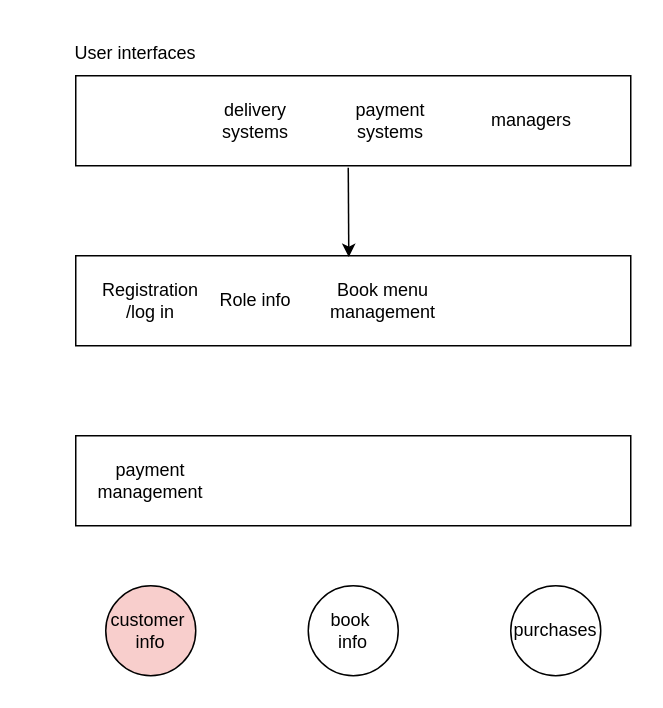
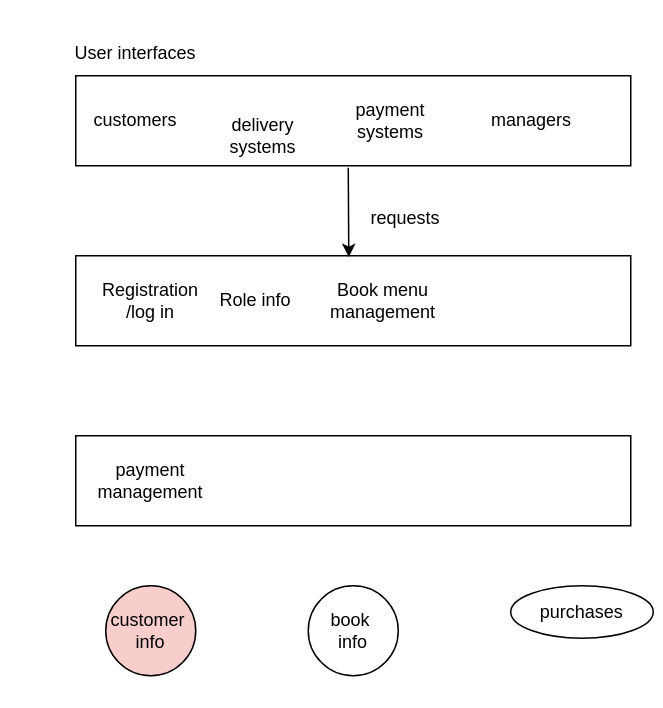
  <mxCell id="0" />
  <mxCell id="1" parent="0" />
  <mxCell id="2" value="" style="rounded=0;whiteSpace=wrap;html=1;" vertex="1" parent="1"><mxGeometry x="50" y="50" width="370" height="60" as="geometry" /></mxCell>
  <mxCell id="3" value="User interfaces" style="text;html=1;strokeColor=none;fillColor=none;align=center;verticalAlign=middle;whiteSpace=wrap;rounded=0;" vertex="1" parent="1"><mxGeometry x="30" y="20" width="120" height="30" as="geometry" /></mxCell>
  <mxCell id="4" value="" style="rounded=0;whiteSpace=wrap;html=1;" vertex="1" parent="1"><mxGeometry x="50" y="170" width="370" height="60" as="geometry" /></mxCell>
  <mxCell id="5" value="Registration&lt;br&gt;/log in" style="text;html=1;strokeColor=none;fillColor=none;align=center;verticalAlign=middle;whiteSpace=wrap;rounded=0;" vertex="1" parent="1"><mxGeometry x="20" y="192.5" width="160" height="15" as="geometry" /></mxCell>
  <mxCell id="6" value="Role info" style="text;html=1;strokeColor=none;fillColor=none;align=center;verticalAlign=middle;whiteSpace=wrap;rounded=0;" vertex="1" parent="1"><mxGeometry x="140" y="185" width="60" height="30" as="geometry" /></mxCell>
  <mxCell id="7" value="Book menu management" style="text;html=1;strokeColor=none;fillColor=none;align=center;verticalAlign=middle;whiteSpace=wrap;rounded=0;" vertex="1" parent="1"><mxGeometry x="220" y="185" width="70" height="30" as="geometry" /></mxCell>
  <mxCell id="8" value="" style="endArrow=classic;html=1;rounded=0;exitX=0.491;exitY=1.023;exitDx=0;exitDy=0;exitPerimeter=0;entryX=0.492;entryY=0.015;entryDx=0;entryDy=0;entryPerimeter=0;" edge="1" parent="1" source="2" target="4"><mxGeometry width="50" height="50" relative="1" as="geometry"><mxPoint x="210" y="260" as="sourcePoint" /><mxPoint x="226" y="170" as="targetPoint" /></mxGeometry></mxCell>
- <mxCell id="11" value="delivery systems" style="text;html=1;strokeColor=none;fillColor=none;align=center;verticalAlign=middle;whiteSpace=wrap;rounded=0;" vertex="1" parent="1"><mxGeometry x="140" y="65" width="60" height="30" as="geometry" /></mxCell>
+ <mxCell id="9" value="requests" style="text;html=1;strokeColor=none;fillColor=none;align=center;verticalAlign=middle;whiteSpace=wrap;rounded=0;" vertex="1" parent="1"><mxGeometry x="200" y="130" width="140" height="30" as="geometry" /></mxCell>
+ <mxCell id="10" value="customers" style="text;html=1;strokeColor=none;fillColor=none;align=center;verticalAlign=middle;whiteSpace=wrap;rounded=0;" vertex="1" parent="1"><mxGeometry x="60" y="65" width="60" height="30" as="geometry" /></mxCell>
+ <mxCell id="11" value="delivery systems" style="text;html=1;strokeColor=none;fillColor=none;align=center;verticalAlign=middle;whiteSpace=wrap;rounded=0;" vertex="1" parent="1"><mxGeometry x="145" y="75" width="60" height="30" as="geometry" /></mxCell>
  <mxCell id="12" value="payment systems" style="text;html=1;strokeColor=none;fillColor=none;align=center;verticalAlign=middle;whiteSpace=wrap;rounded=0;" vertex="1" parent="1"><mxGeometry x="230" y="65" width="60" height="30" as="geometry" /></mxCell>
  <mxCell id="13" value="managers" style="text;html=1;strokeColor=none;fillColor=none;align=center;verticalAlign=middle;whiteSpace=wrap;rounded=0;" vertex="1" parent="1"><mxGeometry x="324" y="65" width="60" height="30" as="geometry" /></mxCell>
  <mxCell id="14" value="customer&amp;nbsp;&lt;br&gt;info" style="ellipse;whiteSpace=wrap;html=1;aspect=fixed;fillColor=#f8cecc;" vertex="1" parent="1"><mxGeometry x="70" y="390" width="60" height="60" as="geometry" /></mxCell>
  <mxCell id="15" value="book&amp;nbsp;&lt;br&gt;info" style="ellipse;whiteSpace=wrap;html=1;aspect=fixed;" vertex="1" parent="1"><mxGeometry x="205" y="390" width="60" height="60" as="geometry" /></mxCell>
- <mxCell id="16" value="purchases" style="ellipse;whiteSpace=wrap;html=1;aspect=fixed;" vertex="1" parent="1"><mxGeometry x="340" y="390" width="60" height="60" as="geometry" /></mxCell>
+ <mxCell id="16" value="purchases" style="ellipse;whiteSpace=wrap;html=1;aspect=fixed;" vertex="1" parent="1"><mxGeometry x="340" y="390" width="95" height="35" as="geometry" /></mxCell>
  <mxCell id="17" value="" style="rounded=0;whiteSpace=wrap;html=1;" vertex="1" parent="1"><mxGeometry x="50" y="290" width="370" height="60" as="geometry" /></mxCell>
  <mxCell id="18" value="payment management" style="text;html=1;strokeColor=none;fillColor=none;align=center;verticalAlign=middle;whiteSpace=wrap;rounded=0;" vertex="1" parent="1"><mxGeometry x="70" y="305" width="60" height="30" as="geometry" /></mxCell>
